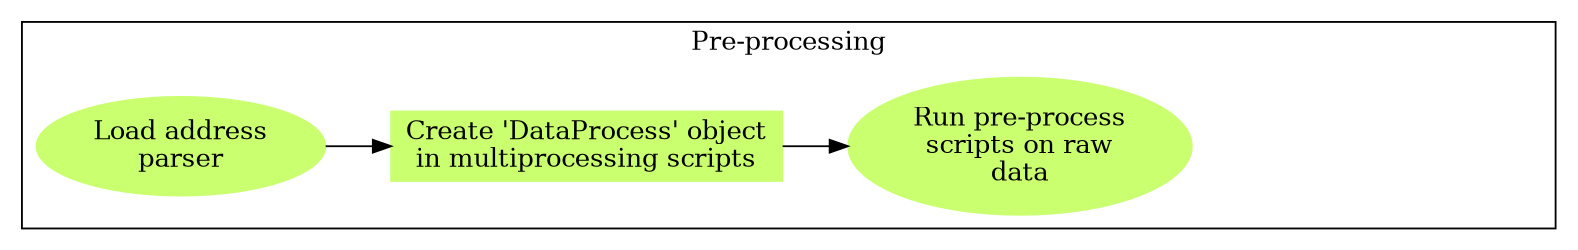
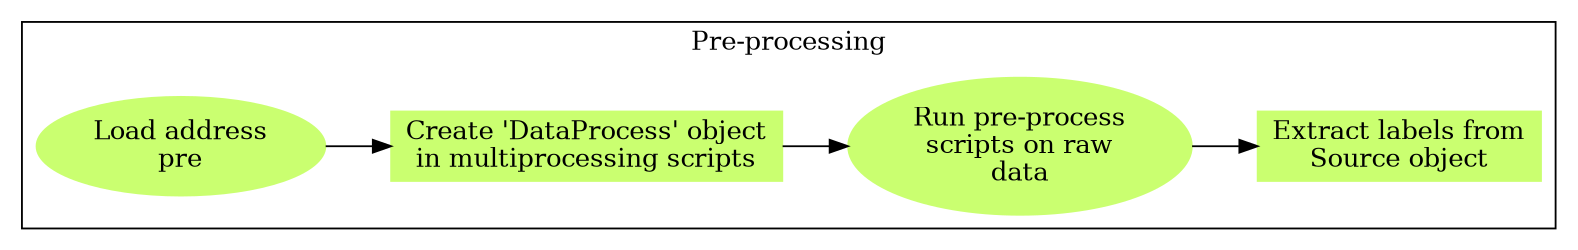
  digraph {
    rankdir=LR
    node [color=darkolivegreen1 shape=ellipse style=filled]
-   n1 [label="Load address\nparser"]
+   n1 [label="Load address\npre"]
    n2 [label="Create 'DataProcess' object\nin multiprocessing scripts" shape=box]
    n3 [label="Run pre-process\nscripts on raw\ndata"]
+   n4 [label="Extract labels from\nSource object" shape=box]
    subgraph cluster_1 {
      label="Pre-processing"
      n1
      n2
      n3
+     n4
    }
    n1 -> n2
    n2 -> n3
+   n3 -> n4
  }
